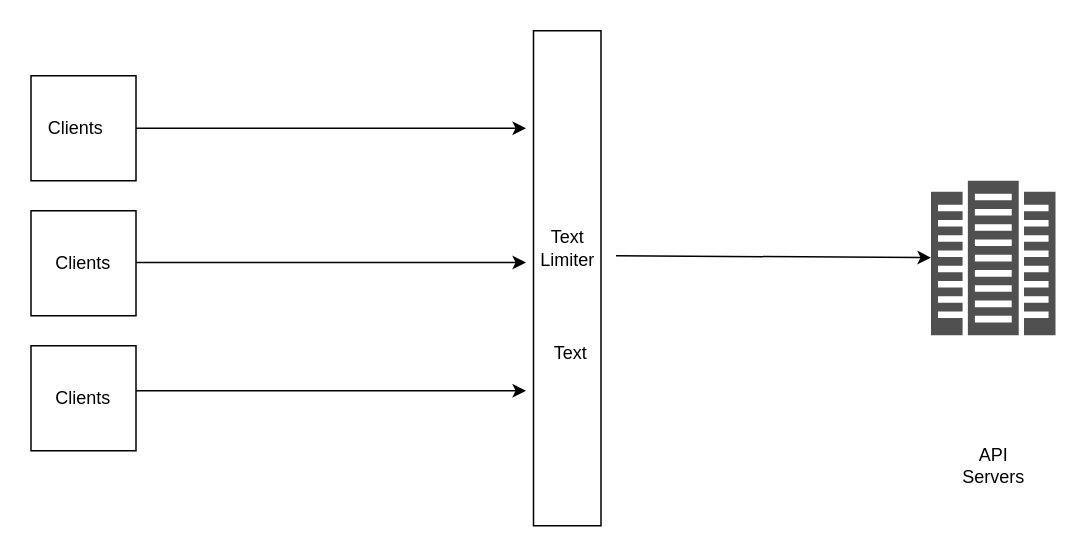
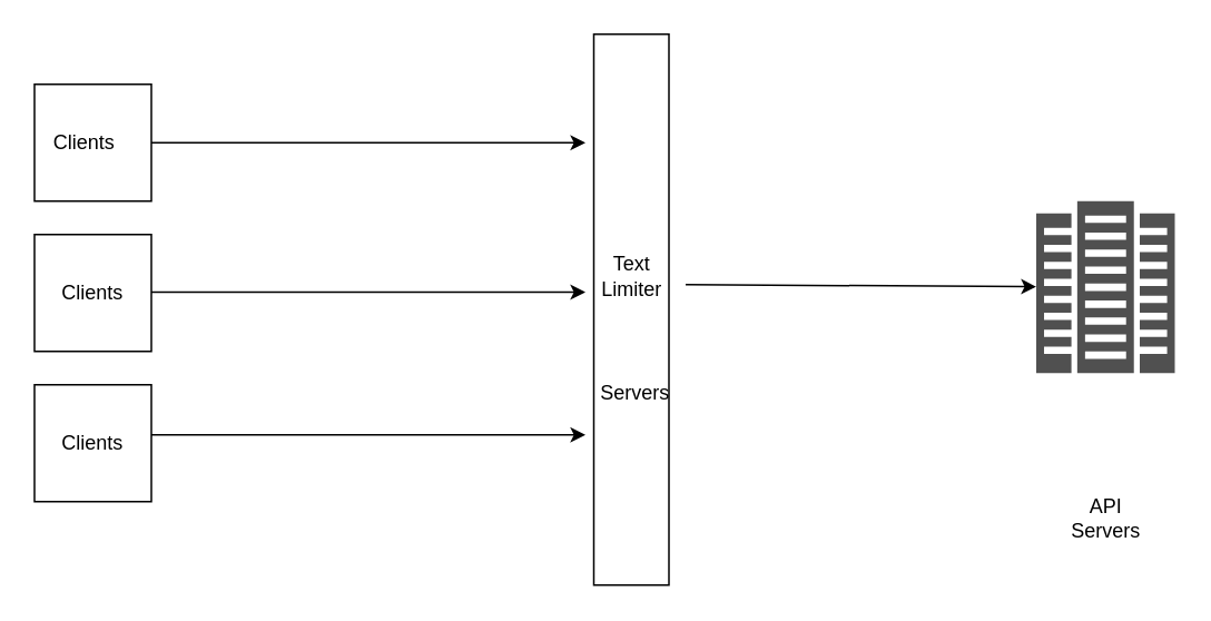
  <mxCell id="0" />
  <mxCell id="1" parent="0" />
  <mxCell id="2" value="" style="whiteSpace=wrap;html=1;aspect=fixed;" vertex="1" parent="1"><mxGeometry x="20" y="50" width="70" height="70" as="geometry" /></mxCell>
  <mxCell id="3" value="Clients" style="text;html=1;strokeColor=none;fillColor=none;align=center;verticalAlign=middle;whiteSpace=wrap;rounded=0;" vertex="1" parent="1"><mxGeometry x="20" y="70" width="60" height="30" as="geometry" /></mxCell>
  <mxCell id="4" value="" style="html=1;points=[];perimeter=orthogonalPerimeter;" vertex="1" parent="1"><mxGeometry x="355" y="20" width="45" height="330" as="geometry" /></mxCell>
  <mxCell id="5" value="" style="endArrow=classic;html=1;rounded=0;exitX=1;exitY=0.5;exitDx=0;exitDy=0;" edge="1" parent="1" source="2"><mxGeometry width="50" height="50" relative="1" as="geometry"><mxPoint x="360" y="270" as="sourcePoint" /><mxPoint x="350" y="85" as="targetPoint" /></mxGeometry></mxCell>
  <mxCell id="6" value="" style="whiteSpace=wrap;html=1;aspect=fixed;" vertex="1" parent="1"><mxGeometry x="20" y="230" width="70" height="70" as="geometry" /></mxCell>
  <mxCell id="7" value="" style="whiteSpace=wrap;html=1;aspect=fixed;" vertex="1" parent="1"><mxGeometry x="20" y="140" width="70" height="70" as="geometry" /></mxCell>
  <mxCell id="8" value="Clients" style="text;html=1;strokeColor=none;fillColor=none;align=center;verticalAlign=middle;whiteSpace=wrap;rounded=0;" vertex="1" parent="1"><mxGeometry x="25" y="160" width="60" height="30" as="geometry" /></mxCell>
  <mxCell id="9" value="Clients" style="text;html=1;strokeColor=none;fillColor=none;align=center;verticalAlign=middle;whiteSpace=wrap;rounded=0;" vertex="1" parent="1"><mxGeometry x="25" y="250" width="60" height="30" as="geometry" /></mxCell>
  <mxCell id="10" value="" style="endArrow=classic;html=1;rounded=0;exitX=1;exitY=0.5;exitDx=0;exitDy=0;" edge="1" parent="1"><mxGeometry width="50" height="50" relative="1" as="geometry"><mxPoint x="90" y="174.5" as="sourcePoint" /><mxPoint x="350" y="174.5" as="targetPoint" /></mxGeometry></mxCell>
  <mxCell id="11" value="" style="endArrow=classic;html=1;rounded=0;exitX=1;exitY=0.5;exitDx=0;exitDy=0;" edge="1" parent="1"><mxGeometry width="50" height="50" relative="1" as="geometry"><mxPoint x="90" y="260" as="sourcePoint" /><mxPoint x="350" y="260" as="targetPoint" /></mxGeometry></mxCell>
  <mxCell id="12" value="Text Limiter" style="text;html=1;strokeColor=none;fillColor=none;align=center;verticalAlign=middle;whiteSpace=wrap;rounded=0;" vertex="1" parent="1"><mxGeometry x="347.5" y="150" width="60" height="30" as="geometry" /></mxCell>
  <mxCell id="13" value="" style="sketch=0;pointerEvents=1;shadow=0;dashed=0;html=1;strokeColor=none;fillColor=#505050;labelPosition=center;verticalLabelPosition=bottom;verticalAlign=top;outlineConnect=0;align=center;shape=mxgraph.office.servers.datacenter;" vertex="1" parent="1"><mxGeometry x="620" y="120" width="83" height="103" as="geometry" /></mxCell>
  <mxCell id="14" value="" style="endArrow=classic;html=1;rounded=0;" edge="1" parent="1" target="13"><mxGeometry width="50" height="50" relative="1" as="geometry"><mxPoint x="410" y="170" as="sourcePoint" /><mxPoint x="570" y="174.5" as="targetPoint" /></mxGeometry></mxCell>
  <mxCell id="15" value="API Servers" style="text;html=1;strokeColor=none;fillColor=none;align=center;verticalAlign=middle;whiteSpace=wrap;rounded=0;" vertex="1" parent="1"><mxGeometry x="631.5" y="295" width="60" height="30" as="geometry" /></mxCell>
- <mxCell id="16" value="Text" style="text;html=1;strokeColor=none;fillColor=none;align=center;verticalAlign=middle;whiteSpace=wrap;rounded=0;" vertex="1" parent="1"><mxGeometry x="350" y="220" width="60" height="30" as="geometry" /></mxCell>
+ <mxCell id="16" value="Servers" style="text;html=1;strokeColor=none;fillColor=none;align=center;verticalAlign=middle;whiteSpace=wrap;rounded=0;" vertex="1" parent="1"><mxGeometry x="350" y="220" width="60" height="30" as="geometry" /></mxCell>
